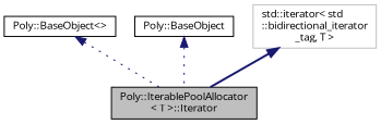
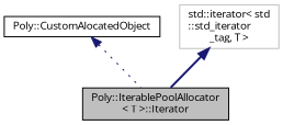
  digraph {
    fontname="Open Sans"
    node [color=black fillcolor=white fontname="Open Sans" fontsize=10 shape=record style=filled]
    edge [color=midnightblue dir=back fontname="Open Sans" fontsize=10 labelfontname=Helvetica labelfontsize=10 style=dotted]
    n1 [fillcolor=grey75 fontcolor=black height=0.2 label="Poly::IterablePoolAllocator\l\< T \>::Iterator" width=0.4]
-   n2 [height=0.2 label="Poly::BaseObject\<\>" width=0.4]
-   n3 [height=0.2 label="Poly::BaseObject" width=0.4]
-   n4 [color=grey75 height=0.2 label="std::iterator\< std\l::bidirectional_iterator\l_tag, T \>" width=0.4]
-   n2 -> n1
+   n3 [height=0.2 label="Poly::CustomAlocatedObject" width=0.4]
+   n4 [color=grey75 height=0.2 label="std::iterator\< std\l::std_iterator\l_tag, T \>" width=0.4]
    n3 -> n1
    n4 -> n1 [style=bold]
  }
